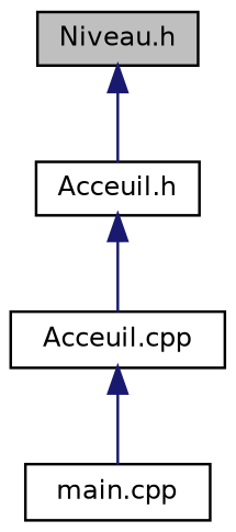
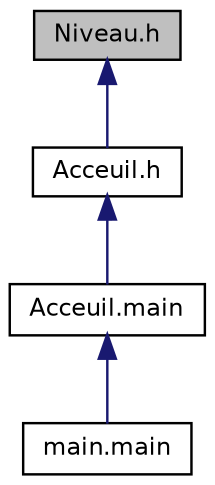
  digraph {
    node [color=black fillcolor=white fontname=Helvetica fontsize=10 shape=record style=filled]
    edge [color=midnightblue dir=back fontname=Helvetica fontsize=10 labelfontname=Helvetica labelfontsize=10 style=solid]
    n1 [fillcolor=grey75 fontcolor=black height=0.2 label="Niveau.h" width=0.4]
    n2 [height=0.2 label="Acceuil.h" width=0.4]
-   n3 [height=0.2 label="Acceuil.cpp" width=0.4]
-   n4 [height=0.2 label="main.cpp" width=0.4]
+   n3 [height=0.2 label="Acceuil.main" width=0.4]
+   n4 [height=0.2 label="main.main" width=0.4]
    n1 -> n2
    n2 -> n3
    n3 -> n4
  }
